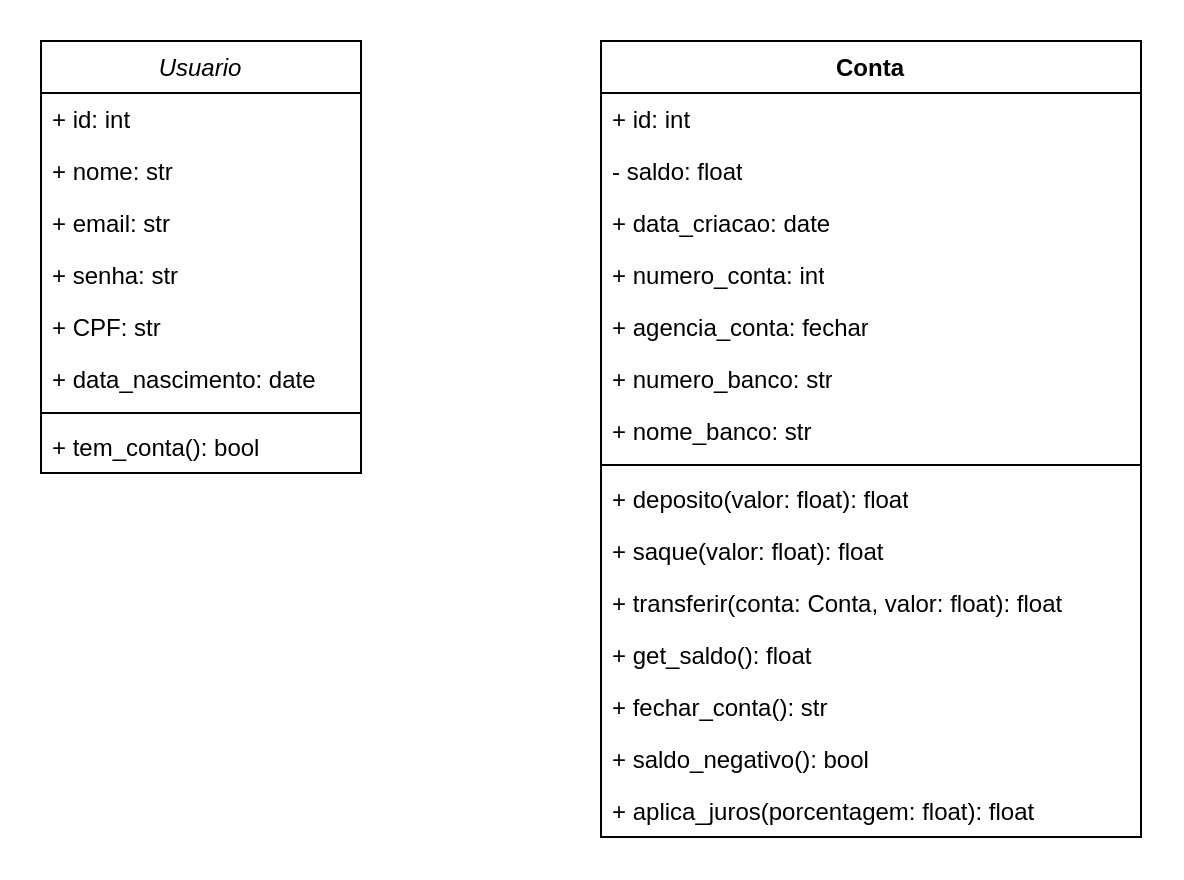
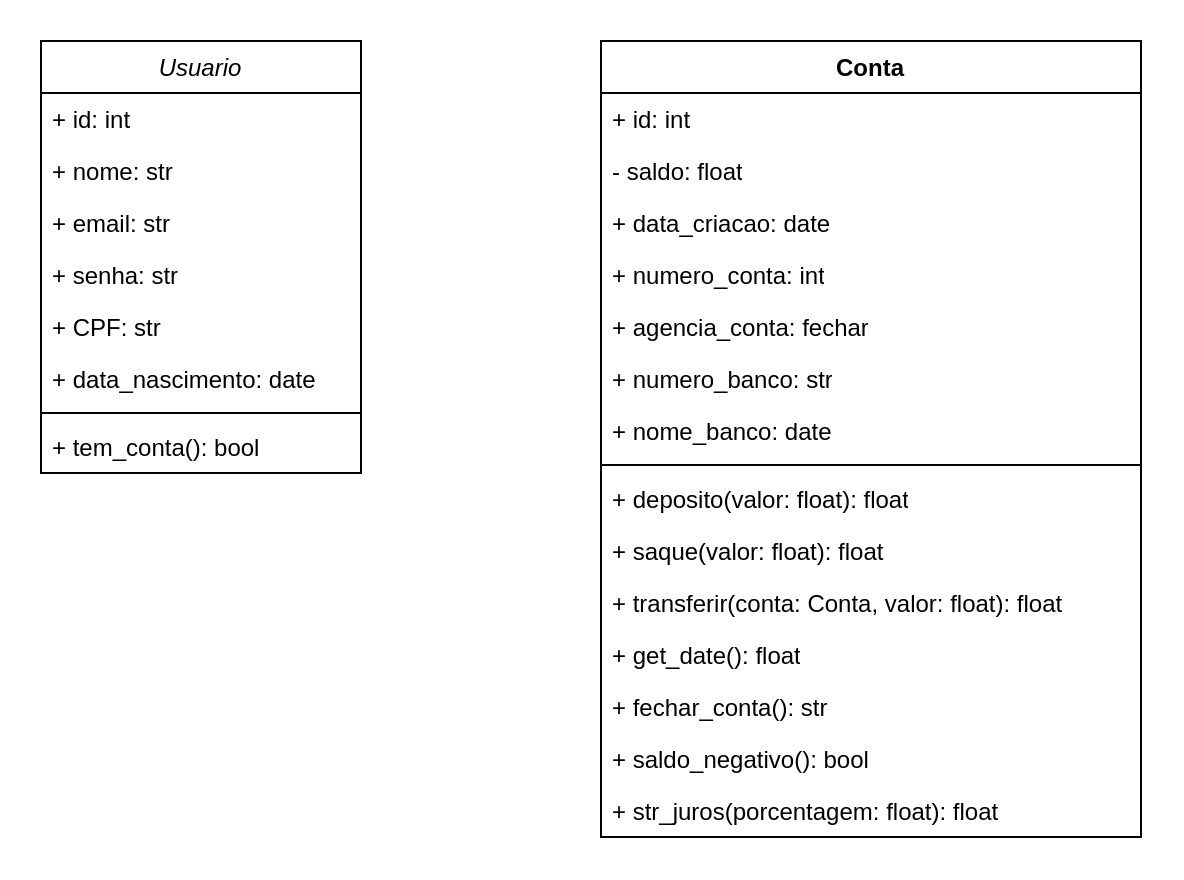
  <mxCell id="0" />
  <mxCell id="1" parent="0" />
  <mxCell id="2" value="Usuario" style="swimlane;fontStyle=2;align=center;verticalAlign=top;childLayout=stackLayout;horizontal=1;startSize=26;horizontalStack=0;resizeParent=1;resizeLast=0;collapsible=1;marginBottom=0;rounded=0;shadow=0;strokeWidth=1;" parent="1" vertex="1"><mxGeometry x="20" y="20" width="160" height="216" as="geometry"><mxRectangle x="230" y="140" width="160" height="26" as="alternateBounds" /></mxGeometry></mxCell>
  <mxCell id="3" value="+ id: int" style="text;align=left;verticalAlign=top;spacingLeft=4;spacingRight=4;overflow=hidden;rotatable=0;points=[[0,0.5],[1,0.5]];portConstraint=eastwest;" parent="2" vertex="1"><mxGeometry y="26" width="160" height="26" as="geometry" /></mxCell>
  <mxCell id="4" value="+ nome: str" style="text;align=left;verticalAlign=top;spacingLeft=4;spacingRight=4;overflow=hidden;rotatable=0;points=[[0,0.5],[1,0.5]];portConstraint=eastwest;rounded=0;shadow=0;html=0;" parent="2" vertex="1"><mxGeometry y="52" width="160" height="26" as="geometry" /></mxCell>
  <mxCell id="5" value="+ email: str" style="text;align=left;verticalAlign=top;spacingLeft=4;spacingRight=4;overflow=hidden;rotatable=0;points=[[0,0.5],[1,0.5]];portConstraint=eastwest;rounded=0;shadow=0;html=0;" parent="2" vertex="1"><mxGeometry y="78" width="160" height="26" as="geometry" /></mxCell>
  <mxCell id="6" value="+ senha: str" style="text;align=left;verticalAlign=top;spacingLeft=4;spacingRight=4;overflow=hidden;rotatable=0;points=[[0,0.5],[1,0.5]];portConstraint=eastwest;rounded=0;shadow=0;html=0;" parent="2" vertex="1"><mxGeometry y="104" width="160" height="26" as="geometry" /></mxCell>
  <mxCell id="7" value="+ CPF: str" style="text;align=left;verticalAlign=top;spacingLeft=4;spacingRight=4;overflow=hidden;rotatable=0;points=[[0,0.5],[1,0.5]];portConstraint=eastwest;rounded=0;shadow=0;html=0;" parent="2" vertex="1"><mxGeometry y="130" width="160" height="26" as="geometry" /></mxCell>
  <mxCell id="8" value="+ data_nascimento: date" style="text;align=left;verticalAlign=top;spacingLeft=4;spacingRight=4;overflow=hidden;rotatable=0;points=[[0,0.5],[1,0.5]];portConstraint=eastwest;rounded=0;shadow=0;html=0;" parent="2" vertex="1"><mxGeometry y="156" width="160" height="26" as="geometry" /></mxCell>
  <mxCell id="9" value="" style="line;strokeWidth=1;fillColor=none;align=left;verticalAlign=middle;spacingTop=-1;spacingLeft=3;spacingRight=3;rotatable=0;labelPosition=right;points=[];portConstraint=eastwest;strokeColor=inherit;" parent="2" vertex="1"><mxGeometry y="182" width="160" height="8" as="geometry" /></mxCell>
  <mxCell id="10" value="+ tem_conta(): bool" style="text;align=left;verticalAlign=top;spacingLeft=4;spacingRight=4;overflow=hidden;rotatable=0;points=[[0,0.5],[1,0.5]];portConstraint=eastwest;rounded=0;shadow=0;html=0;" parent="2" vertex="1"><mxGeometry y="190" width="160" height="26" as="geometry" /></mxCell>
  <mxCell id="11" value="Conta" style="swimlane;fontStyle=1;align=center;verticalAlign=top;childLayout=stackLayout;horizontal=1;startSize=26;horizontalStack=0;resizeParent=1;resizeParentMax=0;resizeLast=0;collapsible=1;marginBottom=0;whiteSpace=wrap;html=1;" parent="1" vertex="1"><mxGeometry x="300" y="20" width="270" height="398" as="geometry" /></mxCell>
  <mxCell id="12" value="+ id: int" style="text;strokeColor=none;fillColor=none;align=left;verticalAlign=top;spacingLeft=4;spacingRight=4;overflow=hidden;rotatable=0;points=[[0,0.5],[1,0.5]];portConstraint=eastwest;whiteSpace=wrap;html=1;" parent="11" vertex="1"><mxGeometry y="26" width="270" height="26" as="geometry" /></mxCell>
  <mxCell id="13" value="- saldo: float" style="text;strokeColor=none;fillColor=none;align=left;verticalAlign=top;spacingLeft=4;spacingRight=4;overflow=hidden;rotatable=0;points=[[0,0.5],[1,0.5]];portConstraint=eastwest;whiteSpace=wrap;html=1;" parent="11" vertex="1"><mxGeometry y="52" width="270" height="26" as="geometry" /></mxCell>
  <mxCell id="14" value="+ data_criacao: date" style="text;strokeColor=none;fillColor=none;align=left;verticalAlign=top;spacingLeft=4;spacingRight=4;overflow=hidden;rotatable=0;points=[[0,0.5],[1,0.5]];portConstraint=eastwest;whiteSpace=wrap;html=1;" parent="11" vertex="1"><mxGeometry y="78" width="270" height="26" as="geometry" /></mxCell>
  <mxCell id="15" value="+ numero_conta: int" style="text;strokeColor=none;fillColor=none;align=left;verticalAlign=top;spacingLeft=4;spacingRight=4;overflow=hidden;rotatable=0;points=[[0,0.5],[1,0.5]];portConstraint=eastwest;whiteSpace=wrap;html=1;" parent="11" vertex="1"><mxGeometry y="104" width="270" height="26" as="geometry" /></mxCell>
  <mxCell id="16" value="+ agencia_conta: fechar" style="text;strokeColor=none;fillColor=none;align=left;verticalAlign=top;spacingLeft=4;spacingRight=4;overflow=hidden;rotatable=0;points=[[0,0.5],[1,0.5]];portConstraint=eastwest;whiteSpace=wrap;html=1;" parent="11" vertex="1"><mxGeometry y="130" width="270" height="26" as="geometry" /></mxCell>
  <mxCell id="17" value="+ numero_banco: str" style="text;strokeColor=none;fillColor=none;align=left;verticalAlign=top;spacingLeft=4;spacingRight=4;overflow=hidden;rotatable=0;points=[[0,0.5],[1,0.5]];portConstraint=eastwest;whiteSpace=wrap;html=1;" parent="11" vertex="1"><mxGeometry y="156" width="270" height="26" as="geometry" /></mxCell>
- <mxCell id="18" value="+ nome_banco: str" style="text;strokeColor=none;fillColor=none;align=left;verticalAlign=top;spacingLeft=4;spacingRight=4;overflow=hidden;rotatable=0;points=[[0,0.5],[1,0.5]];portConstraint=eastwest;whiteSpace=wrap;html=1;" parent="11" vertex="1"><mxGeometry y="182" width="270" height="26" as="geometry" /></mxCell>
+ <mxCell id="18" value="+ nome_banco: date" style="text;strokeColor=none;fillColor=none;align=left;verticalAlign=top;spacingLeft=4;spacingRight=4;overflow=hidden;rotatable=0;points=[[0,0.5],[1,0.5]];portConstraint=eastwest;whiteSpace=wrap;html=1;" parent="11" vertex="1"><mxGeometry y="182" width="270" height="26" as="geometry" /></mxCell>
  <mxCell id="19" value="" style="line;strokeWidth=1;fillColor=none;align=left;verticalAlign=middle;spacingTop=-1;spacingLeft=3;spacingRight=3;rotatable=0;labelPosition=right;points=[];portConstraint=eastwest;strokeColor=inherit;" parent="11" vertex="1"><mxGeometry y="208" width="270" height="8" as="geometry" /></mxCell>
  <mxCell id="20" value="+ deposito(valor: float): float" style="text;strokeColor=none;fillColor=none;align=left;verticalAlign=top;spacingLeft=4;spacingRight=4;overflow=hidden;rotatable=0;points=[[0,0.5],[1,0.5]];portConstraint=eastwest;whiteSpace=wrap;html=1;" parent="11" vertex="1"><mxGeometry y="216" width="270" height="26" as="geometry" /></mxCell>
  <mxCell id="21" value="+ saque(valor: float): float" style="text;strokeColor=none;fillColor=none;align=left;verticalAlign=top;spacingLeft=4;spacingRight=4;overflow=hidden;rotatable=0;points=[[0,0.5],[1,0.5]];portConstraint=eastwest;whiteSpace=wrap;html=1;" parent="11" vertex="1"><mxGeometry y="242" width="270" height="26" as="geometry" /></mxCell>
  <mxCell id="22" value="+ transferir(conta: Conta, valor: float): float" style="text;strokeColor=none;fillColor=none;align=left;verticalAlign=top;spacingLeft=4;spacingRight=4;overflow=hidden;rotatable=0;points=[[0,0.5],[1,0.5]];portConstraint=eastwest;whiteSpace=wrap;html=1;" parent="11" vertex="1"><mxGeometry y="268" width="270" height="26" as="geometry" /></mxCell>
- <mxCell id="23" value="+ get_saldo(): float" style="text;strokeColor=none;fillColor=none;align=left;verticalAlign=top;spacingLeft=4;spacingRight=4;overflow=hidden;rotatable=0;points=[[0,0.5],[1,0.5]];portConstraint=eastwest;whiteSpace=wrap;html=1;" parent="11" vertex="1"><mxGeometry y="294" width="270" height="26" as="geometry" /></mxCell>
+ <mxCell id="23" value="+ get_date(): float" style="text;strokeColor=none;fillColor=none;align=left;verticalAlign=top;spacingLeft=4;spacingRight=4;overflow=hidden;rotatable=0;points=[[0,0.5],[1,0.5]];portConstraint=eastwest;whiteSpace=wrap;html=1;" parent="11" vertex="1"><mxGeometry y="294" width="270" height="26" as="geometry" /></mxCell>
  <mxCell id="24" value="+ fechar_conta(): str" style="text;strokeColor=none;fillColor=none;align=left;verticalAlign=top;spacingLeft=4;spacingRight=4;overflow=hidden;rotatable=0;points=[[0,0.5],[1,0.5]];portConstraint=eastwest;whiteSpace=wrap;html=1;" parent="11" vertex="1"><mxGeometry y="320" width="270" height="26" as="geometry" /></mxCell>
  <mxCell id="25" value="+ saldo_negativo(): bool" style="text;strokeColor=none;fillColor=none;align=left;verticalAlign=top;spacingLeft=4;spacingRight=4;overflow=hidden;rotatable=0;points=[[0,0.5],[1,0.5]];portConstraint=eastwest;whiteSpace=wrap;html=1;" parent="11" vertex="1"><mxGeometry y="346" width="270" height="26" as="geometry" /></mxCell>
- <mxCell id="26" value="+ aplica_juros(porcentagem: float): float" style="text;strokeColor=none;fillColor=none;align=left;verticalAlign=top;spacingLeft=4;spacingRight=4;overflow=hidden;rotatable=0;points=[[0,0.5],[1,0.5]];portConstraint=eastwest;whiteSpace=wrap;html=1;" parent="11" vertex="1"><mxGeometry y="372" width="270" height="26" as="geometry" /></mxCell>
+ <mxCell id="26" value="+ str_juros(porcentagem: float): float" style="text;strokeColor=none;fillColor=none;align=left;verticalAlign=top;spacingLeft=4;spacingRight=4;overflow=hidden;rotatable=0;points=[[0,0.5],[1,0.5]];portConstraint=eastwest;whiteSpace=wrap;html=1;" parent="11" vertex="1"><mxGeometry y="372" width="270" height="26" as="geometry" /></mxCell>
